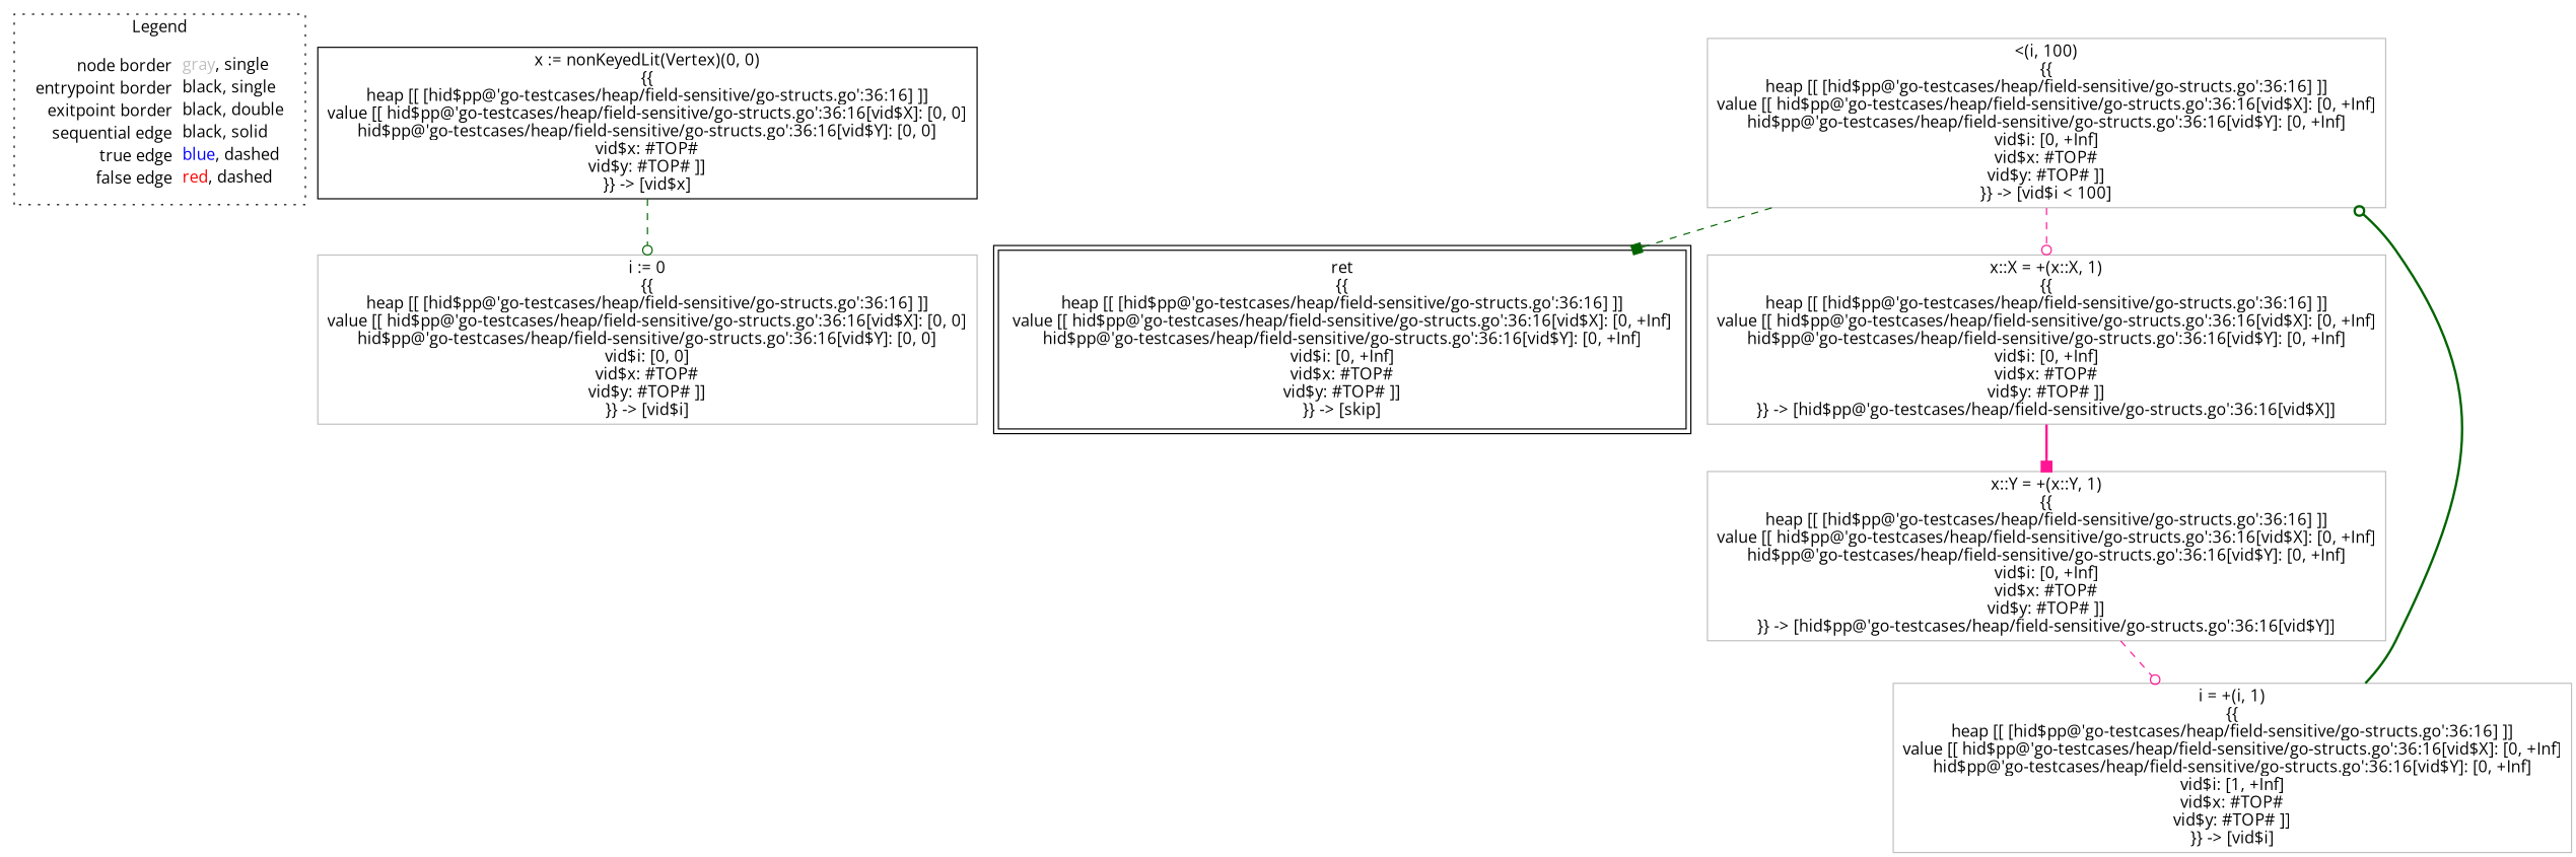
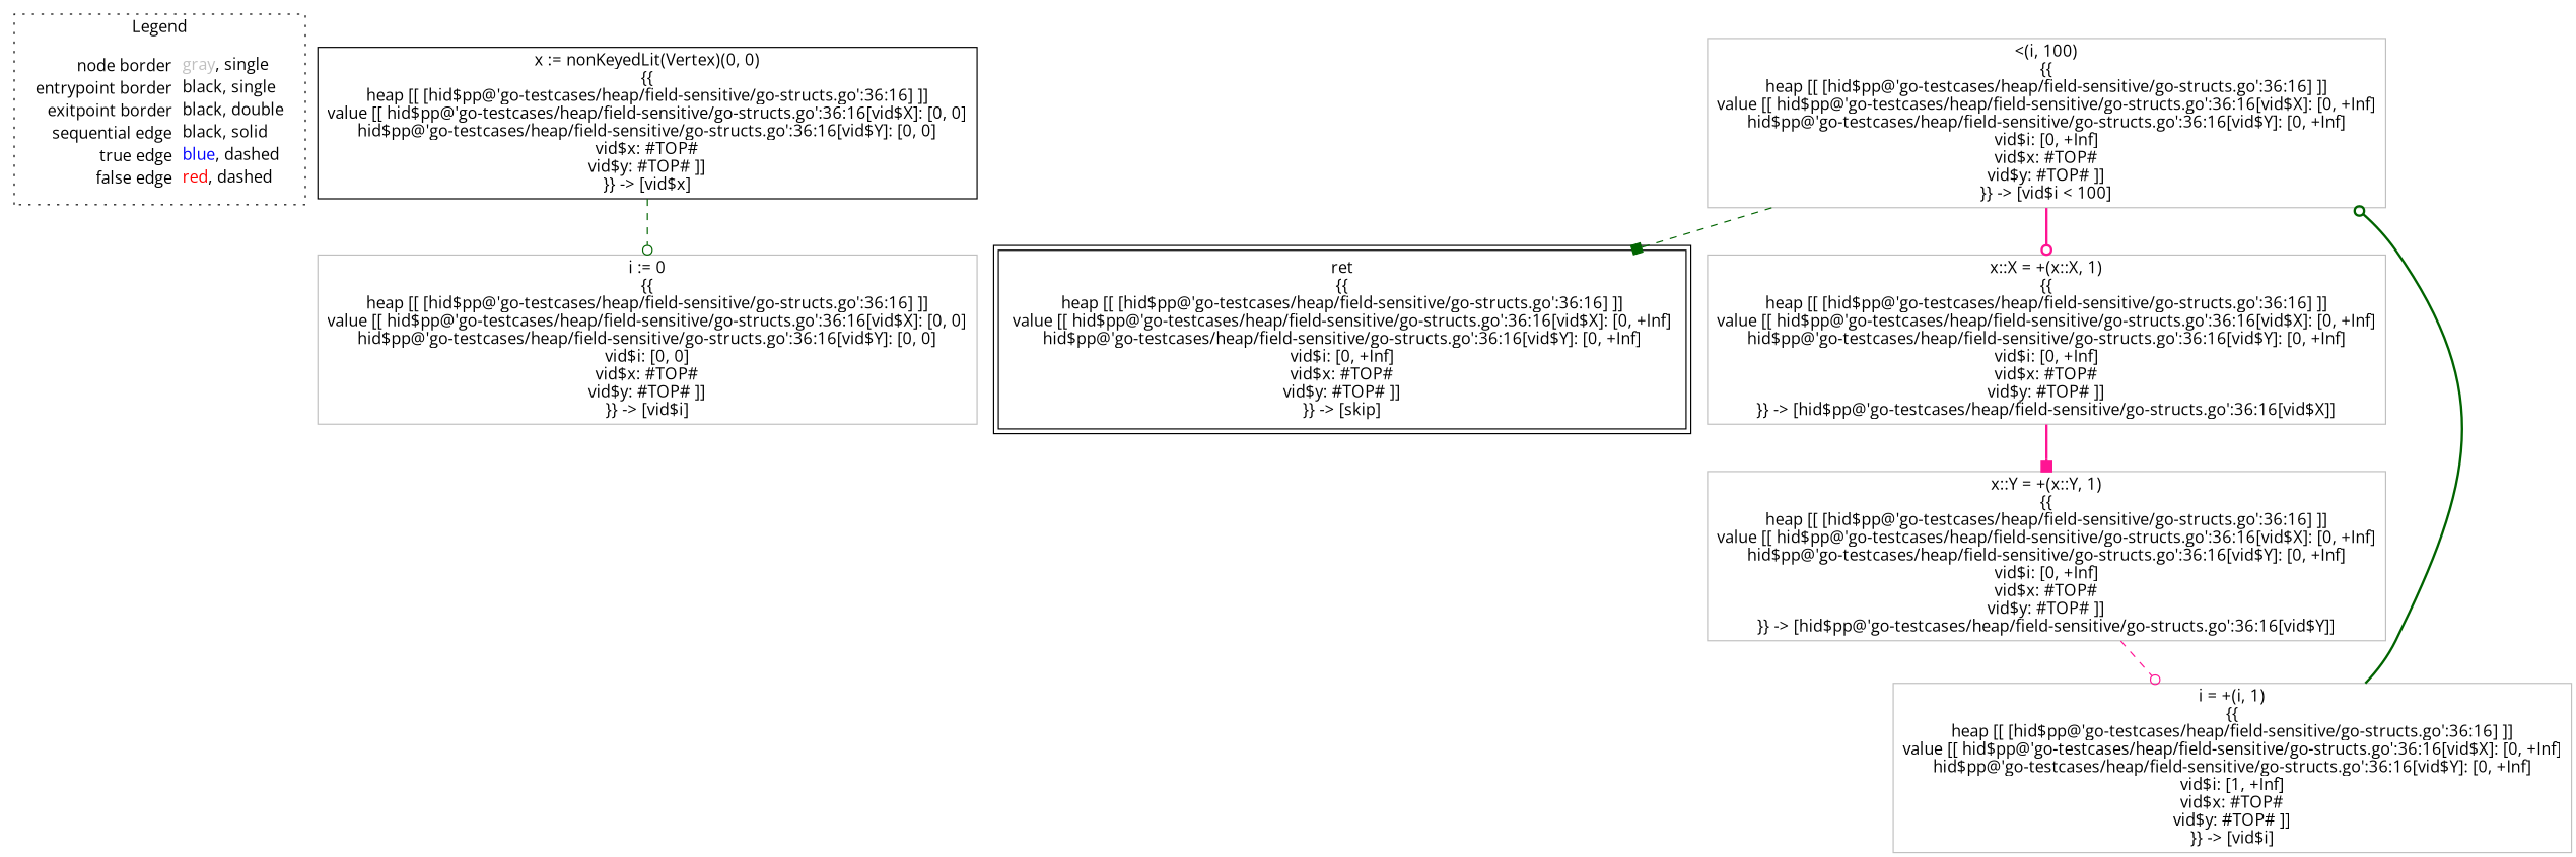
  digraph {
    fontname="Open Sans"
    node [fontname="Open Sans" shape=rect color=gray]
    edge [arrowhead=odot color=darkgreen fontname="Open Sans" style=dashed]
    n1 [label=<<table border="0" cellpadding="2" cellspacing="0" cellborder="0"><tr><td align="right">node border&nbsp;</td><td align="left"><font color="gray">gray</font>, single</td></tr><tr><td align="right">entrypoint border&nbsp;</td><td align="left"><font color="black">black</font>, single</td></tr><tr><td align="right">exitpoint border&nbsp;</td><td align="left"><font color="black">black</font>, double</td></tr><tr><td align="right">sequential edge&nbsp;</td><td align="left"><font color="black">black</font>, solid</td></tr><tr><td align="right">true edge&nbsp;</td><td align="left"><font color="blue">blue</font>, dashed</td></tr><tr><td align="right">false edge&nbsp;</td><td align="left"><font color="red">red</font>, dashed</td></tr></table>> shape=plaintext color=""]
    n2 [color=black label=<x := nonKeyedLit(Vertex)(0, 0)<BR/>{{<BR/>heap [[ [hid$pp@'go-testcases/heap/field-sensitive/go-structs.go':36:16] ]]<BR/>value [[ hid$pp@'go-testcases/heap/field-sensitive/go-structs.go':36:16[vid$X]: [0, 0]<BR/>hid$pp@'go-testcases/heap/field-sensitive/go-structs.go':36:16[vid$Y]: [0, 0]<BR/>vid$x: #TOP#<BR/>vid$y: #TOP# ]]<BR/>}} -&gt; [vid$x]>]
    n3 [label=<i := 0<BR/>{{<BR/>heap [[ [hid$pp@'go-testcases/heap/field-sensitive/go-structs.go':36:16] ]]<BR/>value [[ hid$pp@'go-testcases/heap/field-sensitive/go-structs.go':36:16[vid$X]: [0, 0]<BR/>hid$pp@'go-testcases/heap/field-sensitive/go-structs.go':36:16[vid$Y]: [0, 0]<BR/>vid$i: [0, 0]<BR/>vid$x: #TOP#<BR/>vid$y: #TOP# ]]<BR/>}} -&gt; [vid$i]>]
    n4 [label=<&lt;(i, 100)<BR/>{{<BR/>heap [[ [hid$pp@'go-testcases/heap/field-sensitive/go-structs.go':36:16] ]]<BR/>value [[ hid$pp@'go-testcases/heap/field-sensitive/go-structs.go':36:16[vid$X]: [0, +Inf]<BR/>hid$pp@'go-testcases/heap/field-sensitive/go-structs.go':36:16[vid$Y]: [0, +Inf]<BR/>vid$i: [0, +Inf]<BR/>vid$x: #TOP#<BR/>vid$y: #TOP# ]]<BR/>}} -&gt; [vid$i &lt; 100]>]
    n5 [color=black label=<ret<BR/>{{<BR/>heap [[ [hid$pp@'go-testcases/heap/field-sensitive/go-structs.go':36:16] ]]<BR/>value [[ hid$pp@'go-testcases/heap/field-sensitive/go-structs.go':36:16[vid$X]: [0, +Inf]<BR/>hid$pp@'go-testcases/heap/field-sensitive/go-structs.go':36:16[vid$Y]: [0, +Inf]<BR/>vid$i: [0, +Inf]<BR/>vid$x: #TOP#<BR/>vid$y: #TOP# ]]<BR/>}} -&gt; [skip]> peripheries=2]
    n6 [label=<x::X = +(x::X, 1)<BR/>{{<BR/>heap [[ [hid$pp@'go-testcases/heap/field-sensitive/go-structs.go':36:16] ]]<BR/>value [[ hid$pp@'go-testcases/heap/field-sensitive/go-structs.go':36:16[vid$X]: [0, +Inf]<BR/>hid$pp@'go-testcases/heap/field-sensitive/go-structs.go':36:16[vid$Y]: [0, +Inf]<BR/>vid$i: [0, +Inf]<BR/>vid$x: #TOP#<BR/>vid$y: #TOP# ]]<BR/>}} -&gt; [hid$pp@'go-testcases/heap/field-sensitive/go-structs.go':36:16[vid$X]]>]
    n7 [label=<x::Y = +(x::Y, 1)<BR/>{{<BR/>heap [[ [hid$pp@'go-testcases/heap/field-sensitive/go-structs.go':36:16] ]]<BR/>value [[ hid$pp@'go-testcases/heap/field-sensitive/go-structs.go':36:16[vid$X]: [0, +Inf]<BR/>hid$pp@'go-testcases/heap/field-sensitive/go-structs.go':36:16[vid$Y]: [0, +Inf]<BR/>vid$i: [0, +Inf]<BR/>vid$x: #TOP#<BR/>vid$y: #TOP# ]]<BR/>}} -&gt; [hid$pp@'go-testcases/heap/field-sensitive/go-structs.go':36:16[vid$Y]]>]
    n8 [label=<i = +(i, 1)<BR/>{{<BR/>heap [[ [hid$pp@'go-testcases/heap/field-sensitive/go-structs.go':36:16] ]]<BR/>value [[ hid$pp@'go-testcases/heap/field-sensitive/go-structs.go':36:16[vid$X]: [0, +Inf]<BR/>hid$pp@'go-testcases/heap/field-sensitive/go-structs.go':36:16[vid$Y]: [0, +Inf]<BR/>vid$i: [1, +Inf]<BR/>vid$x: #TOP#<BR/>vid$y: #TOP# ]]<BR/>}} -&gt; [vid$i]>]
    subgraph cluster_1 {
      label=Legend
      style=dotted
      n1
    }
    n2 -> n3
    n4 -> n5 [arrowhead=box]
-   n4 -> n6 [color=deeppink]
+   n4 -> n6 [color=deeppink style=bold]
    n6 -> n7 [arrowhead=box color=deeppink style=bold]
    n7 -> n8 [color=deeppink]
    n8 -> n4 [style=bold]
  }
